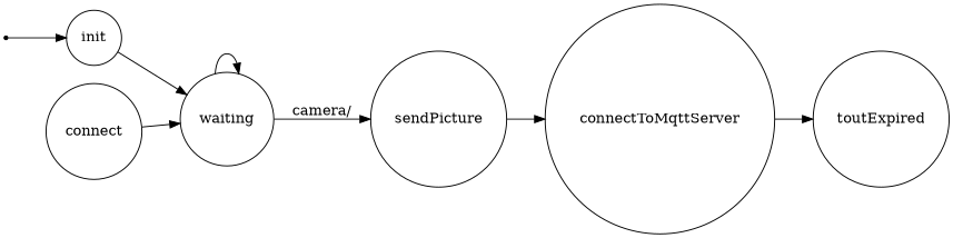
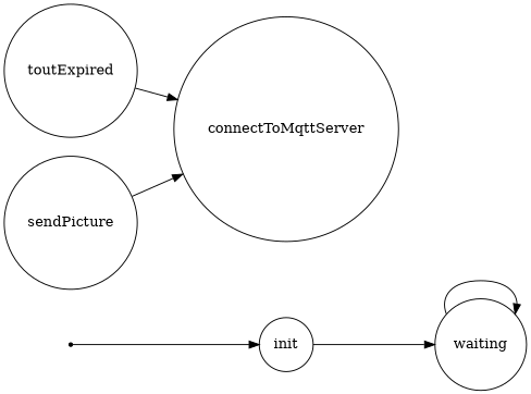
  digraph {
    rankdir=LR
    node [shape=circle]
    iniziale [shape=point]
    init
    waiting
-   connect
    connectToMqttServer
    toutExpired
    sendPicture
    iniziale -> init
    init -> waiting
    waiting -> waiting
-   waiting -> sendPicture [label="camera/"]
-   connect -> waiting
-   connectToMqttServer -> toutExpired
+   toutExpired -> connectToMqttServer
    sendPicture -> connectToMqttServer
  }
